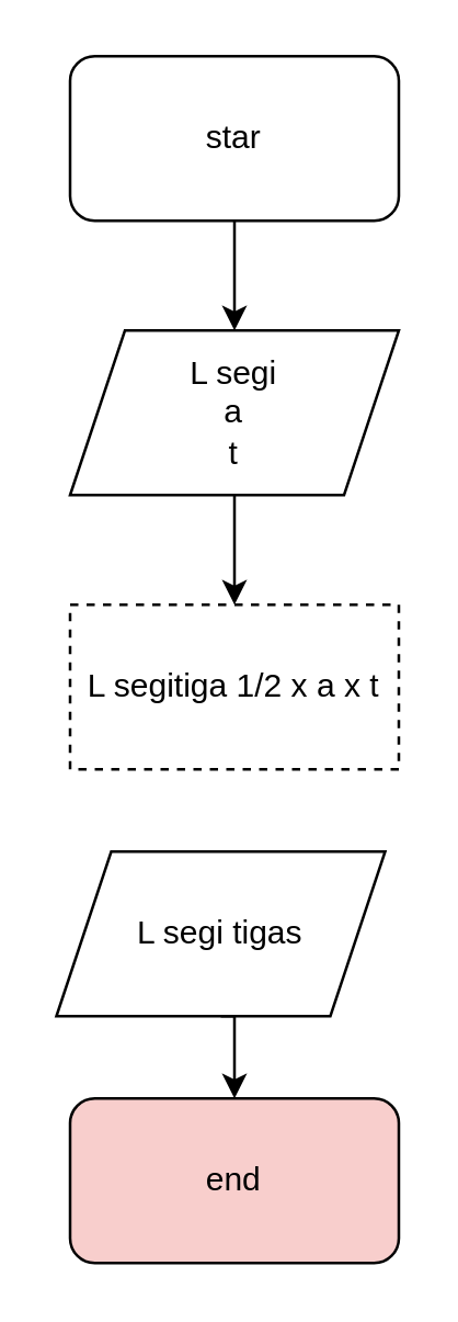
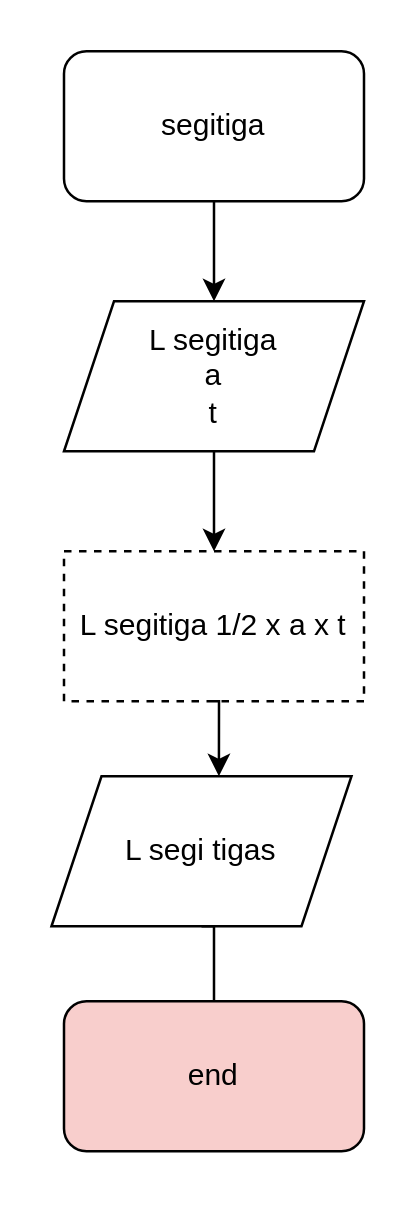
  <mxCell id="0" />
  <mxCell id="1" parent="0" />
  <mxCell id="2" style="edgeStyle=orthogonalEdgeStyle;rounded=0;orthogonalLoop=1;jettySize=auto;html=1;exitX=0.5;exitY=1;exitDx=0;exitDy=0;" edge="1" parent="1" source="3" target="5"><mxGeometry relative="1" as="geometry" /></mxCell>
- <mxCell id="3" value="star" style="rounded=1;whiteSpace=wrap;html=1;" vertex="1" parent="1"><mxGeometry x="25" y="20" width="120" height="60" as="geometry" /></mxCell>
+ <mxCell id="3" value="segitiga" style="rounded=1;whiteSpace=wrap;html=1;" vertex="1" parent="1"><mxGeometry x="25" y="20" width="120" height="60" as="geometry" /></mxCell>
  <mxCell id="4" style="edgeStyle=orthogonalEdgeStyle;rounded=0;orthogonalLoop=1;jettySize=auto;html=1;exitX=0.5;exitY=1;exitDx=0;exitDy=0;" edge="1" parent="1" source="5" target="7"><mxGeometry relative="1" as="geometry" /></mxCell>
- <mxCell id="5" value="&lt;div&gt;L segi&lt;/div&gt;&lt;div&gt;a&lt;/div&gt;&lt;div&gt;t&lt;br&gt;&lt;/div&gt;" style="shape=parallelogram;perimeter=parallelogramPerimeter;whiteSpace=wrap;html=1;fixedSize=1;" vertex="1" parent="1"><mxGeometry x="25" y="120" width="120" height="60" as="geometry" /></mxCell>
+ <mxCell id="5" value="&lt;div&gt;L segitiga&lt;/div&gt;&lt;div&gt;a&lt;/div&gt;&lt;div&gt;t&lt;br&gt;&lt;/div&gt;" style="shape=parallelogram;perimeter=parallelogramPerimeter;whiteSpace=wrap;html=1;fixedSize=1;" vertex="1" parent="1"><mxGeometry x="25" y="120" width="120" height="60" as="geometry" /></mxCell>
  <mxCell id="6" style="edgeStyle=orthogonalEdgeStyle;rounded=0;orthogonalLoop=1;jettySize=auto;html=1;exitX=0.5;exitY=1;exitDx=0;exitDy=0;" edge="1" parent="1" source="3" target="3"><mxGeometry relative="1" as="geometry" /></mxCell>
  <mxCell id="7" value="&lt;div&gt;L segitiga 1/2 x a x t&lt;br&gt;&lt;/div&gt;" style="rounded=0;whiteSpace=wrap;html=1;dashed=1;" vertex="1" parent="1"><mxGeometry x="25" y="220" width="120" height="60" as="geometry" /></mxCell>
- <mxCell id="8" style="edgeStyle=orthogonalEdgeStyle;rounded=0;orthogonalLoop=1;jettySize=auto;html=1;exitX=0.5;exitY=1;exitDx=0;exitDy=0;" edge="1" parent="1" source="9" target="10"><mxGeometry relative="1" as="geometry"><Array as="points"><mxPoint x="85" y="370" /></Array></mxGeometry></mxCell>
+ <mxCell id="8" style="edgeStyle=orthogonalEdgeStyle;rounded=0;orthogonalLoop=1;jettySize=auto;html=1;exitX=0.5;exitY=1;exitDx=0;exitDy=0;endArrow=none;" edge="1" parent="1" source="9" target="10"><mxGeometry relative="1" as="geometry"><Array as="points"><mxPoint x="85" y="370" /></Array></mxGeometry></mxCell>
  <mxCell id="9" value="L segi tigas" style="shape=parallelogram;perimeter=parallelogramPerimeter;whiteSpace=wrap;html=1;fixedSize=1;" vertex="1" parent="1"><mxGeometry x="20" y="310" width="120" height="60" as="geometry" /></mxCell>
  <mxCell id="10" value="end" style="rounded=1;whiteSpace=wrap;html=1;fillColor=#f8cecc;" vertex="1" parent="1"><mxGeometry x="25" y="400" width="120" height="60" as="geometry" /></mxCell>
+ <mxCell id="11" style="edgeStyle=orthogonalEdgeStyle;rounded=0;orthogonalLoop=1;jettySize=auto;html=1;exitX=0.5;exitY=1;exitDx=0;exitDy=0;entryX=0.558;entryY=0;entryDx=0;entryDy=0;entryPerimeter=0;" edge="1" parent="1" source="7" target="9"><mxGeometry relative="1" as="geometry" /></mxCell>
